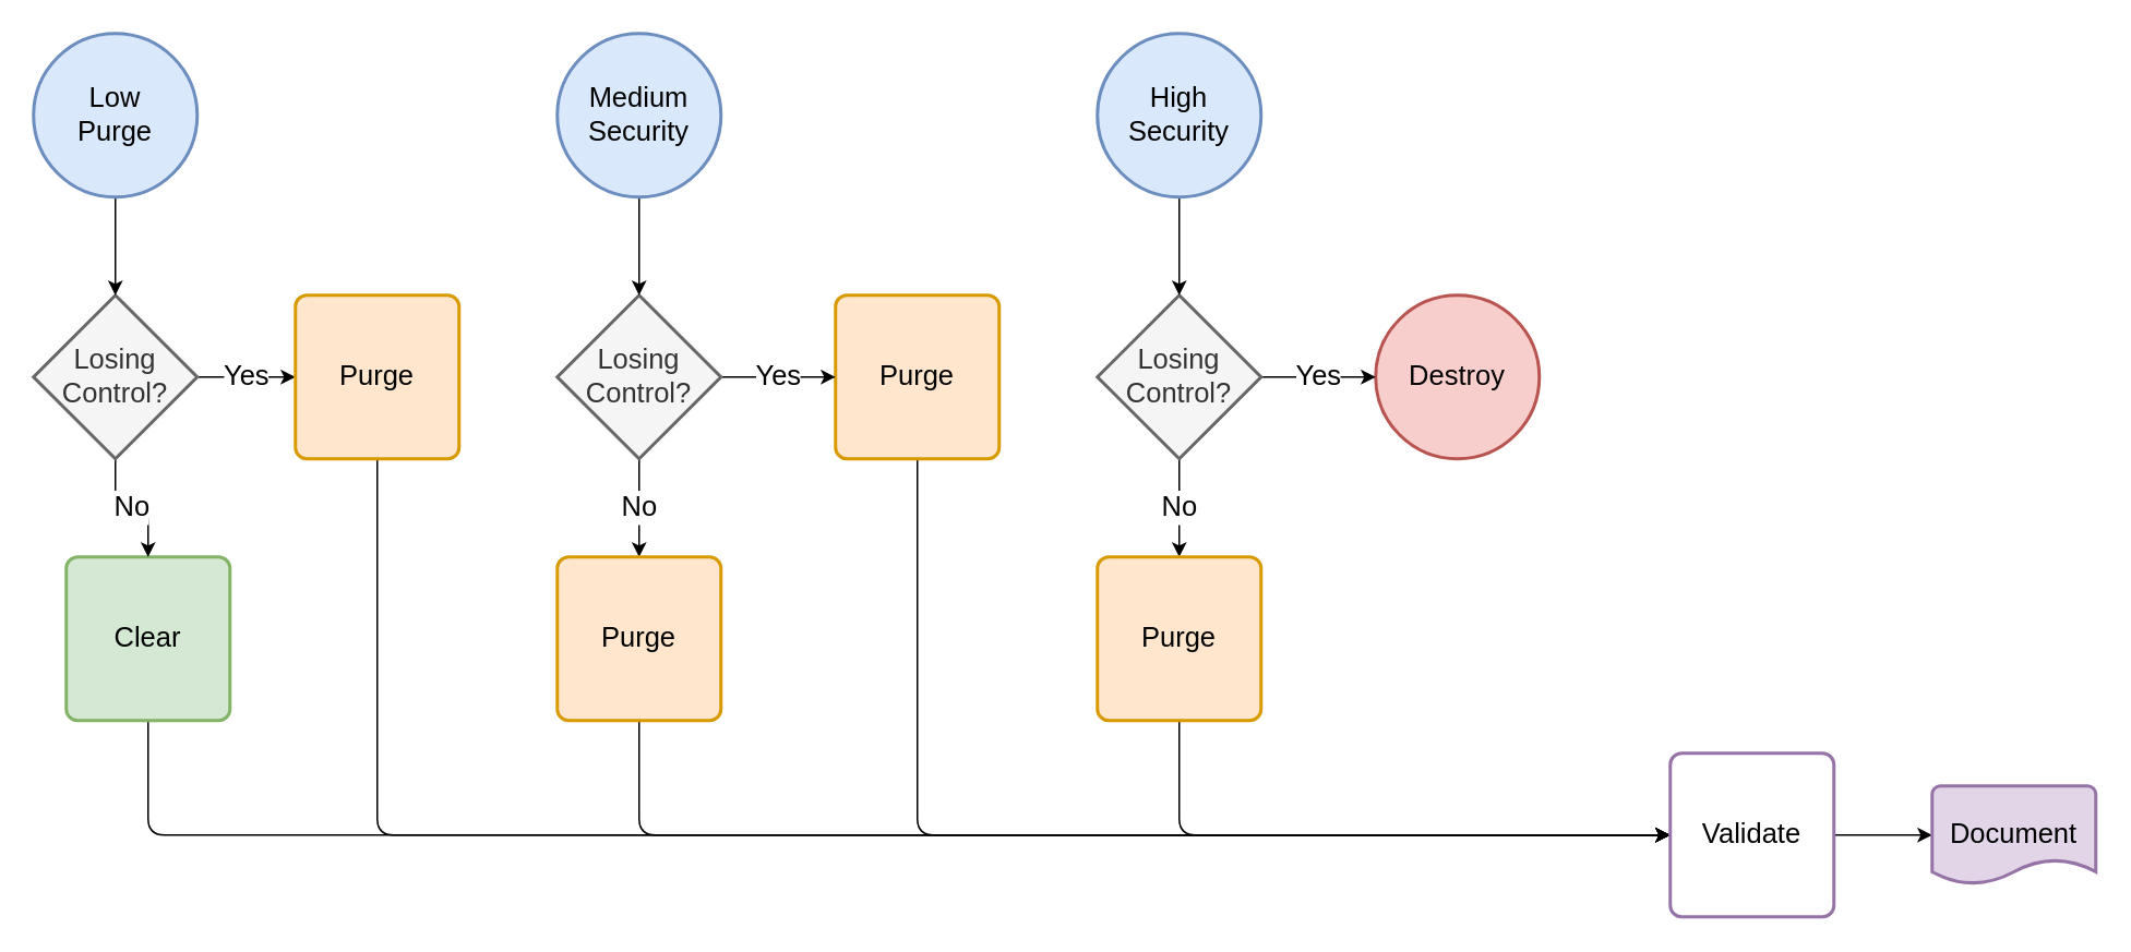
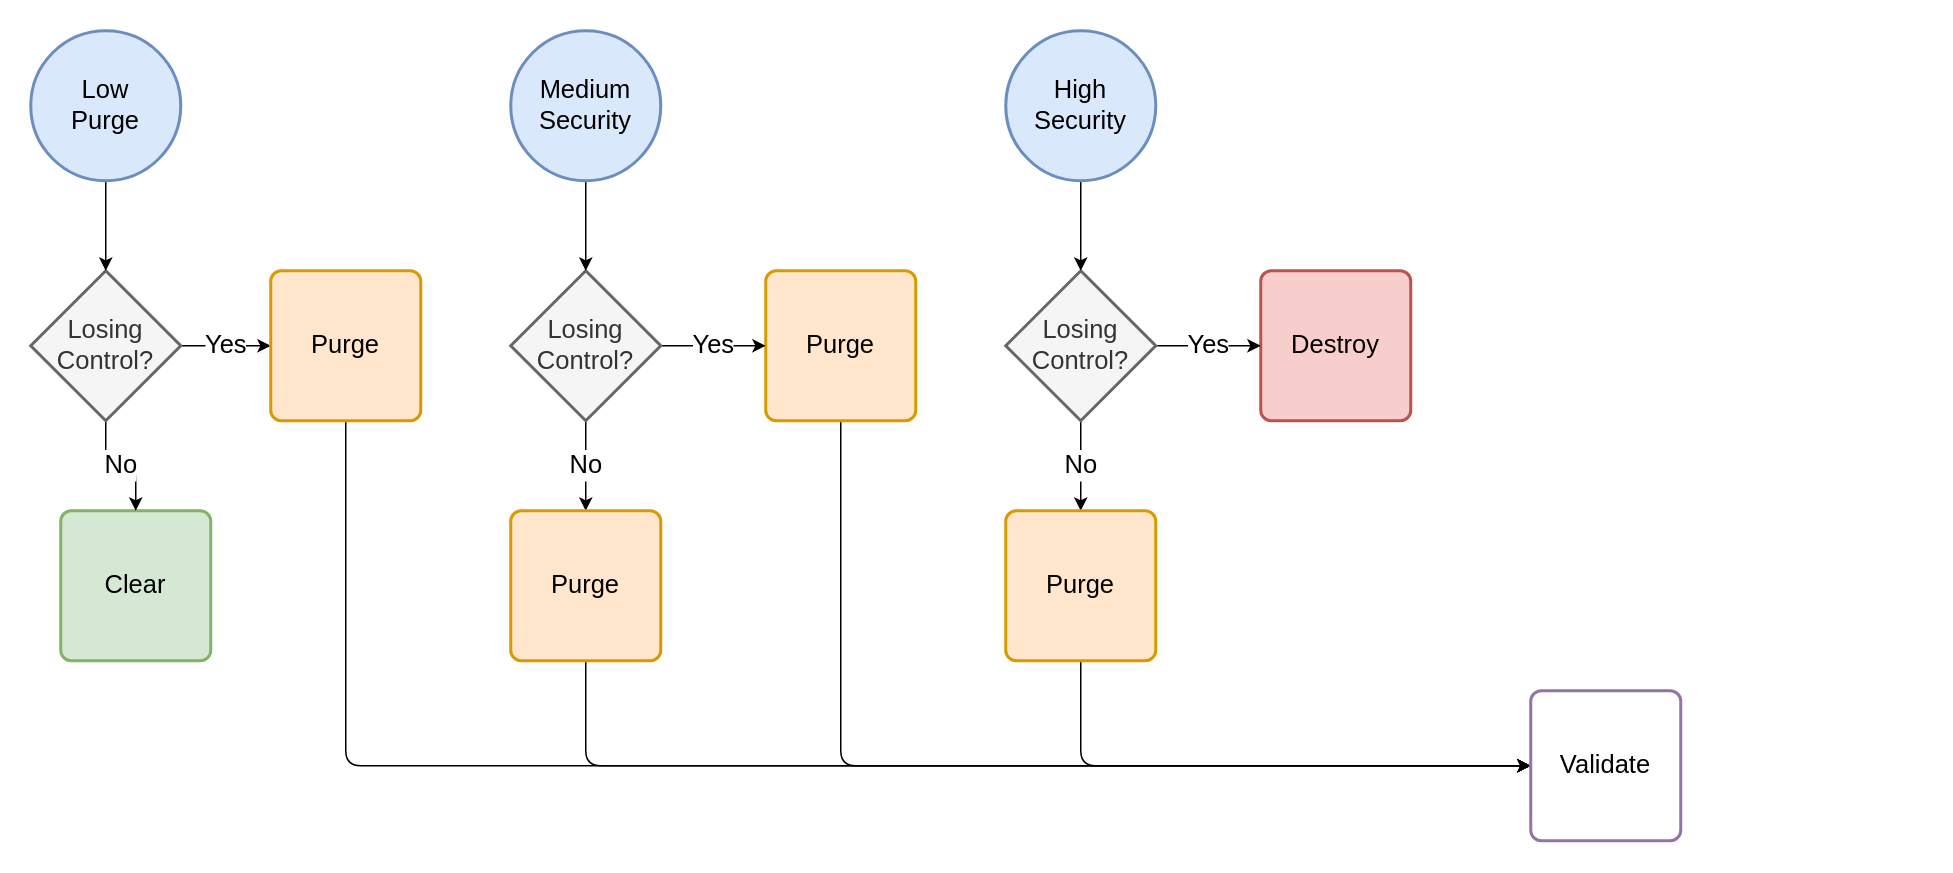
  <mxCell id="0" />
  <mxCell id="1" parent="0" />
- <mxCell id="2" style="edgeStyle=orthogonalEdgeStyle;rounded=1;orthogonalLoop=1;jettySize=auto;html=1;exitX=0.5;exitY=1;exitDx=0;exitDy=0;entryX=0;entryY=0.5;entryDx=0;entryDy=0;fontSize=17;align=center;horizontal=1;" edge="1" parent="1" source="3" target="23"><mxGeometry relative="1" as="geometry" /></mxCell>
  <mxCell id="3" value="Clear" style="rounded=1;whiteSpace=wrap;html=1;absoluteArcSize=1;arcSize=14;strokeWidth=2;fillColor=#d5e8d4;strokeColor=#82b366;fontSize=17;align=center;horizontal=1;" vertex="1" parent="1"><mxGeometry x="40" y="340" width="100" height="100" as="geometry" /></mxCell>
- <mxCell id="4" value="Destroy" style="ellipse;whiteSpace=wrap;html=1;absoluteArcSize=1;arcSize=14;strokeWidth=2;fillColor=#f8cecc;strokeColor=#b85450;fontSize=17;align=center;horizontal=1;" vertex="1" parent="1"><mxGeometry x="840" y="180" width="100" height="100" as="geometry" /></mxCell>
+ <mxCell id="4" value="Destroy" style="rounded=1;whiteSpace=wrap;html=1;absoluteArcSize=1;arcSize=14;strokeWidth=2;fillColor=#f8cecc;strokeColor=#b85450;fontSize=17;align=center;horizontal=1;" vertex="1" parent="1"><mxGeometry x="840" y="180" width="100" height="100" as="geometry" /></mxCell>
  <mxCell id="5" style="edgeStyle=orthogonalEdgeStyle;rounded=1;orthogonalLoop=1;jettySize=auto;html=1;exitX=0.5;exitY=1;exitDx=0;exitDy=0;entryX=0;entryY=0.5;entryDx=0;entryDy=0;fontSize=17;align=center;horizontal=1;" edge="1" parent="1" source="6" target="23"><mxGeometry relative="1" as="geometry" /></mxCell>
  <mxCell id="6" value="Purge" style="rounded=1;whiteSpace=wrap;html=1;absoluteArcSize=1;arcSize=14;strokeWidth=2;fillColor=#ffe6cc;strokeColor=#d79b00;fontSize=17;align=center;horizontal=1;" vertex="1" parent="1"><mxGeometry x="510" y="180" width="100" height="100" as="geometry" /></mxCell>
  <mxCell id="7" value="Yes" style="edgeStyle=orthogonalEdgeStyle;rounded=1;orthogonalLoop=1;jettySize=auto;html=1;exitX=1;exitY=0.5;exitDx=0;exitDy=0;exitPerimeter=0;entryX=0;entryY=0.5;entryDx=0;entryDy=0;fontSize=17;align=center;horizontal=1;" edge="1" parent="1" source="9" target="14"><mxGeometry relative="1" as="geometry" /></mxCell>
  <mxCell id="8" value="No" style="edgeStyle=orthogonalEdgeStyle;rounded=1;orthogonalLoop=1;jettySize=auto;html=1;exitX=0.5;exitY=1;exitDx=0;exitDy=0;exitPerimeter=0;entryX=0.5;entryY=0;entryDx=0;entryDy=0;fontSize=17;align=center;horizontal=1;" edge="1" parent="1" source="9" target="3"><mxGeometry relative="1" as="geometry" /></mxCell>
  <mxCell id="9" value="Losing&lt;br style=&quot;font-size: 17px;&quot;&gt;Control?" style="strokeWidth=2;html=1;shape=mxgraph.flowchart.decision;whiteSpace=wrap;fillColor=#f5f5f5;strokeColor=#666666;fontColor=#333333;fontSize=17;align=center;horizontal=1;" vertex="1" parent="1"><mxGeometry x="20" y="180" width="100" height="100" as="geometry" /></mxCell>
  <mxCell id="10" value="No" style="edgeStyle=orthogonalEdgeStyle;rounded=1;orthogonalLoop=1;jettySize=auto;html=1;exitX=0.5;exitY=1;exitDx=0;exitDy=0;exitPerimeter=0;entryX=0.5;entryY=0;entryDx=0;entryDy=0;fontSize=17;align=center;horizontal=1;" edge="1" parent="1" source="12" target="16"><mxGeometry relative="1" as="geometry" /></mxCell>
  <mxCell id="11" value="Yes" style="edgeStyle=orthogonalEdgeStyle;rounded=1;orthogonalLoop=1;jettySize=auto;html=1;exitX=1;exitY=0.5;exitDx=0;exitDy=0;exitPerimeter=0;entryX=0;entryY=0.5;entryDx=0;entryDy=0;fontSize=17;align=center;horizontal=1;" edge="1" parent="1" source="12" target="6"><mxGeometry relative="1" as="geometry" /></mxCell>
  <mxCell id="12" value="Losing&lt;br style=&quot;font-size: 17px;&quot;&gt;Control?" style="strokeWidth=2;html=1;shape=mxgraph.flowchart.decision;whiteSpace=wrap;fillColor=#f5f5f5;strokeColor=#666666;fontColor=#333333;fontSize=17;align=center;horizontal=1;" vertex="1" parent="1"><mxGeometry x="340" y="180" width="100" height="100" as="geometry" /></mxCell>
  <mxCell id="13" style="edgeStyle=orthogonalEdgeStyle;rounded=1;orthogonalLoop=1;jettySize=auto;html=1;exitX=0.5;exitY=1;exitDx=0;exitDy=0;entryX=0;entryY=0.5;entryDx=0;entryDy=0;fontSize=17;align=center;horizontal=1;" edge="1" parent="1" source="14" target="23"><mxGeometry relative="1" as="geometry" /></mxCell>
  <mxCell id="14" value="Purge" style="rounded=1;whiteSpace=wrap;html=1;absoluteArcSize=1;arcSize=14;strokeWidth=2;fillColor=#ffe6cc;strokeColor=#d79b00;fontSize=17;align=center;horizontal=1;" vertex="1" parent="1"><mxGeometry x="180" y="180" width="100" height="100" as="geometry" /></mxCell>
  <mxCell id="15" style="edgeStyle=orthogonalEdgeStyle;rounded=1;orthogonalLoop=1;jettySize=auto;html=1;exitX=0.5;exitY=1;exitDx=0;exitDy=0;entryX=0;entryY=0.5;entryDx=0;entryDy=0;fontSize=17;align=center;horizontal=1;" edge="1" parent="1" source="16" target="23"><mxGeometry relative="1" as="geometry" /></mxCell>
  <mxCell id="16" value="Purge" style="rounded=1;whiteSpace=wrap;html=1;absoluteArcSize=1;arcSize=14;strokeWidth=2;fillColor=#ffe6cc;strokeColor=#d79b00;fontSize=17;align=center;horizontal=1;" vertex="1" parent="1"><mxGeometry x="340" y="340" width="100" height="100" as="geometry" /></mxCell>
  <mxCell id="17" value="No" style="edgeStyle=orthogonalEdgeStyle;rounded=1;orthogonalLoop=1;jettySize=auto;html=1;exitX=0.5;exitY=1;exitDx=0;exitDy=0;exitPerimeter=0;entryX=0.5;entryY=0;entryDx=0;entryDy=0;fontSize=17;align=center;horizontal=1;" edge="1" parent="1" source="19" target="21"><mxGeometry relative="1" as="geometry" /></mxCell>
  <mxCell id="18" value="Yes" style="edgeStyle=orthogonalEdgeStyle;rounded=1;orthogonalLoop=1;jettySize=auto;html=1;exitX=1;exitY=0.5;exitDx=0;exitDy=0;exitPerimeter=0;entryX=0;entryY=0.5;entryDx=0;entryDy=0;fontSize=17;align=center;horizontal=1;" edge="1" parent="1" source="19" target="4"><mxGeometry relative="1" as="geometry" /></mxCell>
  <mxCell id="19" value="Losing&lt;br style=&quot;font-size: 17px;&quot;&gt;Control?" style="strokeWidth=2;html=1;shape=mxgraph.flowchart.decision;whiteSpace=wrap;fillColor=#f5f5f5;strokeColor=#666666;fontColor=#333333;fontSize=17;align=center;horizontal=1;" vertex="1" parent="1"><mxGeometry x="670" y="180" width="100" height="100" as="geometry" /></mxCell>
  <mxCell id="20" style="edgeStyle=orthogonalEdgeStyle;rounded=1;orthogonalLoop=1;jettySize=auto;html=1;exitX=0.5;exitY=1;exitDx=0;exitDy=0;entryX=0;entryY=0.5;entryDx=0;entryDy=0;fontSize=17;align=center;horizontal=1;" edge="1" parent="1" source="21" target="23"><mxGeometry relative="1" as="geometry" /></mxCell>
  <mxCell id="21" value="Purge" style="rounded=1;whiteSpace=wrap;html=1;absoluteArcSize=1;arcSize=14;strokeWidth=2;fillColor=#ffe6cc;strokeColor=#d79b00;fontSize=17;align=center;horizontal=1;" vertex="1" parent="1"><mxGeometry x="670" y="340" width="100" height="100" as="geometry" /></mxCell>
- <mxCell id="22" style="edgeStyle=orthogonalEdgeStyle;rounded=1;orthogonalLoop=1;jettySize=auto;html=1;exitX=1;exitY=0.5;exitDx=0;exitDy=0;entryX=0;entryY=0.5;entryDx=0;entryDy=0;entryPerimeter=0;fontSize=17;align=center;horizontal=1;" edge="1" parent="1" source="23" target="24"><mxGeometry relative="1" as="geometry"><mxPoint x="1180" y="510" as="targetPoint" /></mxGeometry></mxCell>
  <mxCell id="23" value="Validate" style="rounded=1;whiteSpace=wrap;html=1;absoluteArcSize=1;arcSize=14;strokeWidth=2;fillColor=#ffffff;strokeColor=#9673a6;fontSize=17;align=center;horizontal=1;" vertex="1" parent="1"><mxGeometry x="1020" y="460" width="100" height="100" as="geometry" /></mxCell>
- <mxCell id="24" value="Document" style="strokeWidth=2;html=1;shape=mxgraph.flowchart.document2;whiteSpace=wrap;size=0.25;fillColor=#e1d5e7;strokeColor=#9673a6;fontSize=17;align=center;horizontal=1;" vertex="1" parent="1"><mxGeometry x="1180" y="480" width="100" height="60" as="geometry" /></mxCell>
  <mxCell id="25" style="edgeStyle=orthogonalEdgeStyle;rounded=1;orthogonalLoop=1;jettySize=auto;html=1;exitX=0.5;exitY=1;exitDx=0;exitDy=0;exitPerimeter=0;entryX=0.5;entryY=0;entryDx=0;entryDy=0;entryPerimeter=0;fontSize=17;align=center;horizontal=1;" edge="1" parent="1" source="26" target="9"><mxGeometry relative="1" as="geometry" /></mxCell>
  <mxCell id="26" value="Low&lt;br style=&quot;font-size: 17px;&quot;&gt;Purge" style="strokeWidth=2;html=1;shape=mxgraph.flowchart.start_2;whiteSpace=wrap;fillColor=#dae8fc;strokeColor=#6c8ebf;fontSize=17;align=center;horizontal=1;" vertex="1" parent="1"><mxGeometry x="20" width="100" height="100" as="geometry" y="20" /></mxCell>
  <mxCell id="27" style="edgeStyle=orthogonalEdgeStyle;rounded=1;orthogonalLoop=1;jettySize=auto;html=1;exitX=0.5;exitY=1;exitDx=0;exitDy=0;exitPerimeter=0;entryX=0.5;entryY=0;entryDx=0;entryDy=0;entryPerimeter=0;fontSize=17;align=center;horizontal=1;" edge="1" parent="1" source="28" target="12"><mxGeometry relative="1" as="geometry" /></mxCell>
  <mxCell id="28" value="Medium&lt;br style=&quot;font-size: 17px;&quot;&gt;Security" style="strokeWidth=2;html=1;shape=mxgraph.flowchart.start_2;whiteSpace=wrap;fillColor=#dae8fc;strokeColor=#6c8ebf;fontSize=17;align=center;horizontal=1;" vertex="1" parent="1"><mxGeometry x="340" width="100" height="100" as="geometry" y="20" /></mxCell>
  <mxCell id="29" style="edgeStyle=orthogonalEdgeStyle;rounded=1;orthogonalLoop=1;jettySize=auto;html=1;exitX=0.5;exitY=1;exitDx=0;exitDy=0;exitPerimeter=0;entryX=0.5;entryY=0;entryDx=0;entryDy=0;entryPerimeter=0;fontSize=17;align=center;horizontal=1;" edge="1" parent="1" source="30" target="19"><mxGeometry relative="1" as="geometry" /></mxCell>
  <mxCell id="30" value="High&lt;br style=&quot;font-size: 17px;&quot;&gt;Security" style="strokeWidth=2;html=1;shape=mxgraph.flowchart.start_2;whiteSpace=wrap;fillColor=#dae8fc;strokeColor=#6c8ebf;fontSize=17;align=center;horizontal=1;" vertex="1" parent="1"><mxGeometry x="670" width="100" height="100" as="geometry" y="20" /></mxCell>
